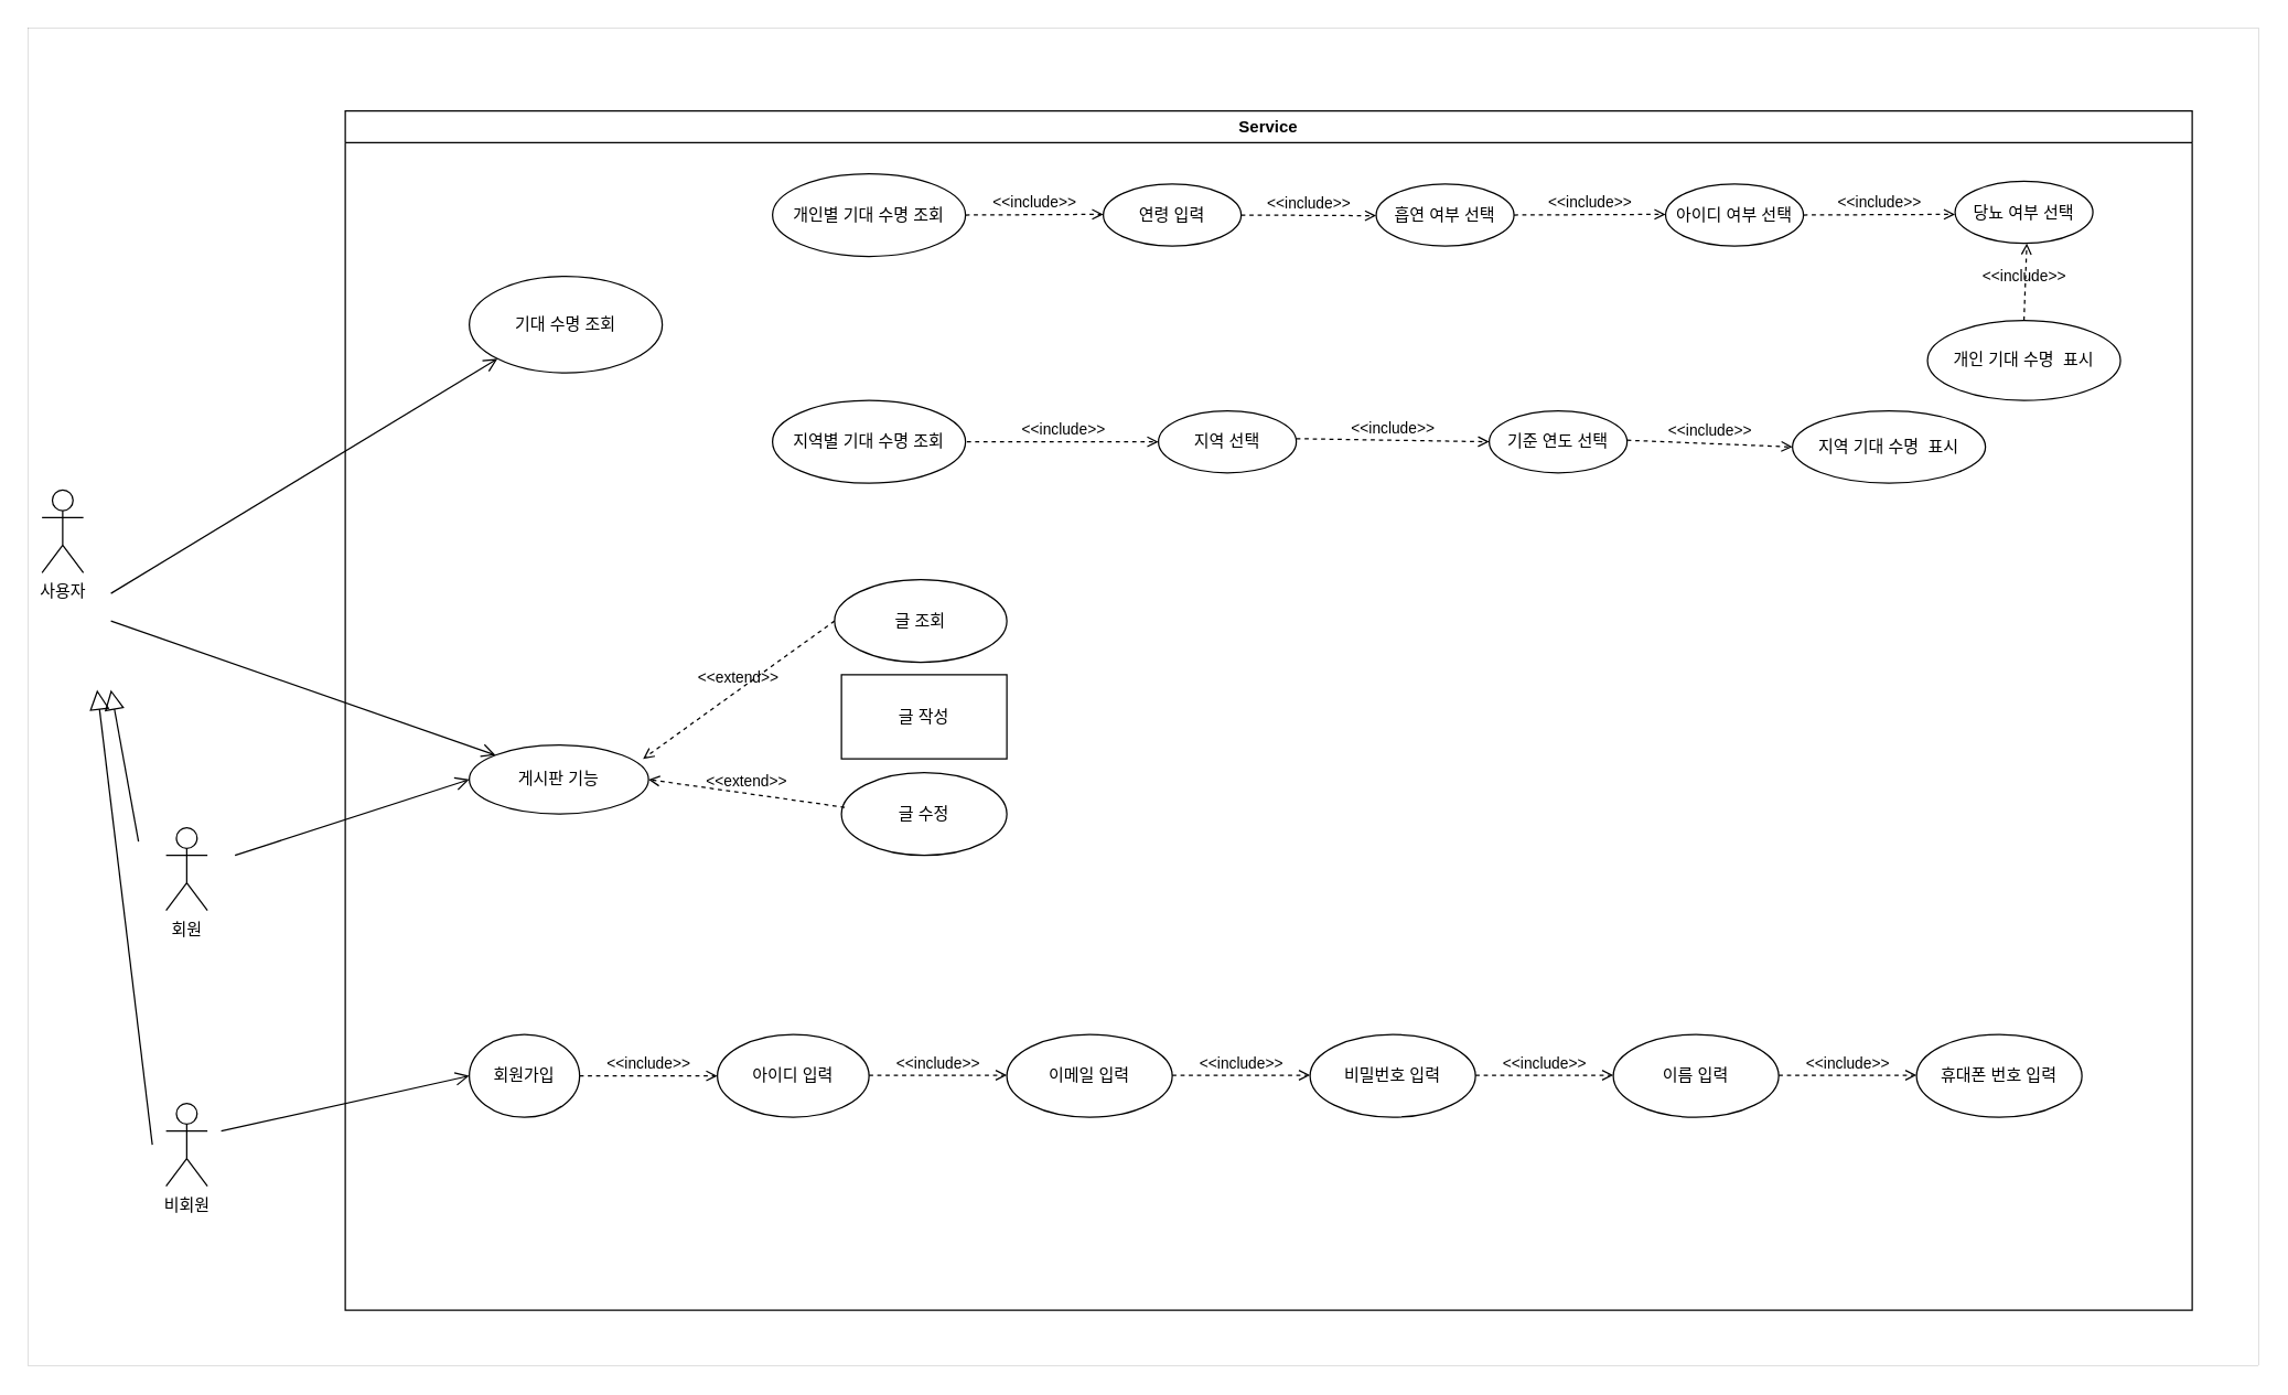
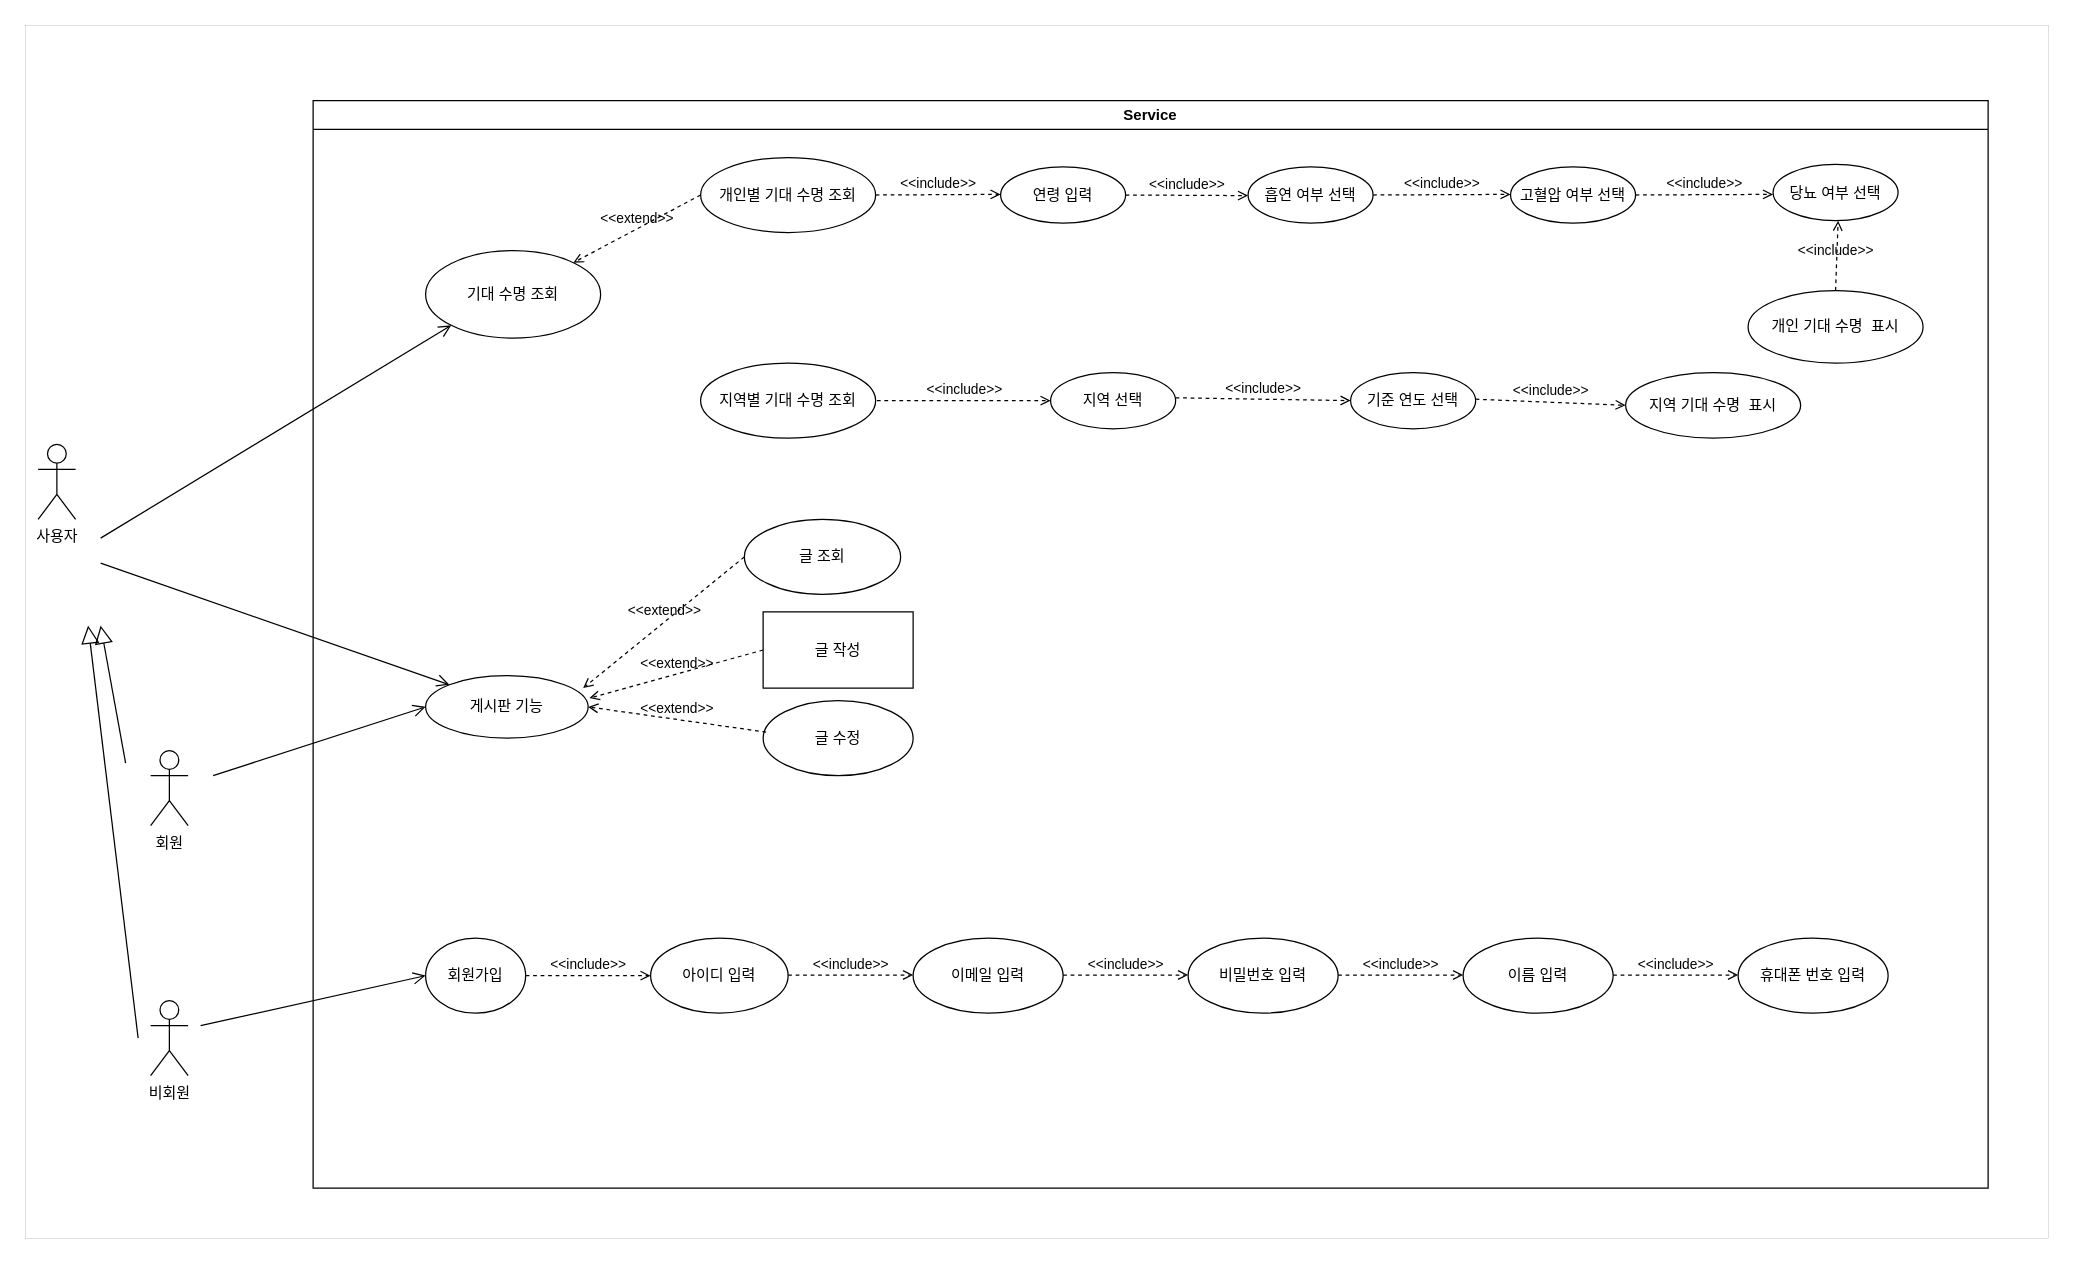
  <mxCell id="0" />
  <mxCell id="1" parent="0" />
  <mxCell id="2" value="" style="rounded=0;whiteSpace=wrap;html=1;strokeWidth=0;" parent="1" vertex="1"><mxGeometry x="20" y="20" width="1617.96" height="970" as="geometry" /></mxCell>
  <mxCell id="3" value="Service" style="swimlane;whiteSpace=wrap;html=1;" parent="1" vertex="1"><mxGeometry x="250" y="80" width="1340" height="870" as="geometry" /></mxCell>
  <mxCell id="4" value="개인별 기대 수명 조회" style="ellipse;whiteSpace=wrap;html=1;" parent="3" vertex="1"><mxGeometry x="310" y="45.5" width="140" height="60" as="geometry" /></mxCell>
  <mxCell id="5" value="사용자" style="shape=umlActor;verticalLabelPosition=bottom;verticalAlign=top;html=1;outlineConnect=0;" parent="1" vertex="1"><mxGeometry x="30" y="355" width="30" height="60" as="geometry" /></mxCell>
  <mxCell id="6" value="지역별 기대 수명 조회" style="ellipse;whiteSpace=wrap;html=1;" parent="1" vertex="1"><mxGeometry x="560" y="290" width="140" height="60" as="geometry" /></mxCell>
  <mxCell id="7" value="지역 선택" style="ellipse;whiteSpace=wrap;html=1;" parent="1" vertex="1"><mxGeometry x="840" y="297.5" width="100" height="45" as="geometry" /></mxCell>
  <mxCell id="8" value="&amp;lt;&amp;lt;include&amp;gt;&amp;gt;" style="html=1;verticalAlign=bottom;labelBackgroundColor=none;endArrow=open;endFill=0;dashed=1;rounded=0;entryX=0;entryY=0.5;entryDx=0;entryDy=0;" parent="1" target="7" edge="1"><mxGeometry width="160" relative="1" as="geometry"><mxPoint x="701" y="320" as="sourcePoint" /><mxPoint x="840" y="326.25" as="targetPoint" /></mxGeometry></mxCell>
  <mxCell id="9" value="기준 연도 선택" style="ellipse;whiteSpace=wrap;html=1;" parent="1" vertex="1"><mxGeometry x="1080" y="297.5" width="100" height="45" as="geometry" /></mxCell>
  <mxCell id="10" value="&amp;lt;&amp;lt;include&amp;gt;&amp;gt;" style="html=1;verticalAlign=bottom;labelBackgroundColor=none;endArrow=open;endFill=0;dashed=1;rounded=0;exitX=1;exitY=0.5;exitDx=0;exitDy=0;" parent="1" source="4" edge="1"><mxGeometry width="160" relative="1" as="geometry"><mxPoint x="720" y="155" as="sourcePoint" /><mxPoint x="800" y="155" as="targetPoint" /></mxGeometry></mxCell>
  <mxCell id="11" value="연령 입력" style="ellipse;whiteSpace=wrap;html=1;" parent="1" vertex="1"><mxGeometry x="800" y="133" width="100" height="45" as="geometry" /></mxCell>
  <mxCell id="12" value="&amp;lt;&amp;lt;include&amp;gt;&amp;gt;" style="html=1;verticalAlign=bottom;labelBackgroundColor=none;endArrow=open;endFill=0;dashed=1;rounded=0;exitX=1;exitY=0.5;exitDx=0;exitDy=0;" parent="1" source="11" edge="1"><mxGeometry width="160" relative="1" as="geometry"><mxPoint x="647.96" y="191.54" as="sourcePoint" /><mxPoint x="997.96" y="156" as="targetPoint" /></mxGeometry></mxCell>
  <mxCell id="13" value="흡연 여부 선택" style="ellipse;whiteSpace=wrap;html=1;" parent="1" vertex="1"><mxGeometry x="997.96" y="133" width="100" height="45" as="geometry" /></mxCell>
  <mxCell id="14" value="&amp;lt;&amp;lt;include&amp;gt;&amp;gt;" style="html=1;verticalAlign=bottom;labelBackgroundColor=none;endArrow=open;endFill=0;dashed=1;rounded=0;exitX=1;exitY=0.5;exitDx=0;exitDy=0;" parent="1" source="13" edge="1"><mxGeometry width="160" relative="1" as="geometry"><mxPoint x="650" y="193" as="sourcePoint" /><mxPoint x="1207.96" y="155" as="targetPoint" /></mxGeometry></mxCell>
- <mxCell id="15" value="아이디 여부 선택" style="ellipse;whiteSpace=wrap;html=1;" parent="1" vertex="1"><mxGeometry x="1207.96" y="133" width="100" height="45" as="geometry" /></mxCell>
+ <mxCell id="15" value="고혈압 여부 선택" style="ellipse;whiteSpace=wrap;html=1;" parent="1" vertex="1"><mxGeometry x="1207.96" y="133" width="100" height="45" as="geometry" /></mxCell>
  <mxCell id="16" value="당뇨 여부 선택" style="ellipse;whiteSpace=wrap;html=1;" parent="1" vertex="1"><mxGeometry x="1417.96" y="131" width="100" height="45" as="geometry" /></mxCell>
  <mxCell id="17" value="" style="endArrow=open;startArrow=none;endFill=0;startFill=0;endSize=8;html=1;verticalAlign=bottom;labelBackgroundColor=none;strokeWidth=1;rounded=0;entryX=0;entryY=1;entryDx=0;entryDy=0;" parent="1" target="19" edge="1"><mxGeometry width="160" relative="1" as="geometry"><mxPoint x="80" y="430" as="sourcePoint" /><mxPoint x="340" y="360" as="targetPoint" /></mxGeometry></mxCell>
  <mxCell id="18" value="&amp;lt;&amp;lt;include&amp;gt;&amp;gt;" style="html=1;verticalAlign=bottom;labelBackgroundColor=none;endArrow=open;endFill=0;dashed=1;rounded=0;exitX=1;exitY=0.5;exitDx=0;exitDy=0;" parent="1" edge="1"><mxGeometry width="160" relative="1" as="geometry"><mxPoint x="1307.96" y="155.5" as="sourcePoint" /><mxPoint x="1417.96" y="155" as="targetPoint" /></mxGeometry></mxCell>
  <mxCell id="19" value="기대 수명 조회" style="ellipse;whiteSpace=wrap;html=1;" parent="1" vertex="1"><mxGeometry x="340" y="200" width="140" height="70" as="geometry" /></mxCell>
+ <mxCell id="20" value="&amp;lt;&amp;lt;extend&amp;gt;&amp;gt;" style="html=1;verticalAlign=bottom;labelBackgroundColor=none;endArrow=open;endFill=0;dashed=1;rounded=0;exitX=0;exitY=0.5;exitDx=0;exitDy=0;" parent="1" source="4" target="19" edge="1"><mxGeometry width="160" relative="1" as="geometry"><mxPoint x="500" y="230" as="sourcePoint" /><mxPoint x="660" y="230" as="targetPoint" /></mxGeometry></mxCell>
  <mxCell id="21" value="&amp;lt;&amp;lt;include&amp;gt;&amp;gt;" style="html=1;verticalAlign=bottom;labelBackgroundColor=none;endArrow=open;endFill=0;dashed=1;rounded=0;exitX=1.018;exitY=0.6;exitDx=0;exitDy=0;exitPerimeter=0;entryX=0;entryY=0.5;entryDx=0;entryDy=0;" parent="1" target="9" edge="1"><mxGeometry width="160" relative="1" as="geometry"><mxPoint x="940" y="317.75" as="sourcePoint" /><mxPoint x="1067.3" y="355.25" as="targetPoint" /></mxGeometry></mxCell>
  <mxCell id="22" value="지역 기대 수명&amp;nbsp; 표시" style="ellipse;whiteSpace=wrap;html=1;" parent="1" vertex="1"><mxGeometry x="1300" y="297.5" width="140" height="52.5" as="geometry" /></mxCell>
  <mxCell id="23" value="&amp;lt;&amp;lt;include&amp;gt;&amp;gt;" style="html=1;verticalAlign=bottom;labelBackgroundColor=none;endArrow=open;endFill=0;dashed=1;rounded=0;exitX=1.018;exitY=0.6;exitDx=0;exitDy=0;exitPerimeter=0;entryX=0;entryY=0.5;entryDx=0;entryDy=0;" parent="1" target="22" edge="1"><mxGeometry width="160" relative="1" as="geometry"><mxPoint x="1180" y="318.88" as="sourcePoint" /><mxPoint x="1280" y="321" as="targetPoint" /></mxGeometry></mxCell>
  <mxCell id="24" value="개인 기대 수명&amp;nbsp; 표시" style="ellipse;whiteSpace=wrap;html=1;" parent="1" vertex="1"><mxGeometry x="1397.96" y="232" width="140" height="58" as="geometry" /></mxCell>
  <mxCell id="25" value="&amp;lt;&amp;lt;include&amp;gt;&amp;gt;" style="html=1;verticalAlign=bottom;labelBackgroundColor=none;endArrow=open;endFill=0;dashed=1;rounded=0;exitX=0.5;exitY=0;exitDx=0;exitDy=0;" parent="1" source="24" edge="1"><mxGeometry x="-0.18" y="1" width="160" relative="1" as="geometry"><mxPoint x="1360" y="176.5" as="sourcePoint" /><mxPoint x="1470" y="176" as="targetPoint" /><mxPoint as="offset" /></mxGeometry></mxCell>
  <mxCell id="26" value="회원" style="shape=umlActor;verticalLabelPosition=bottom;verticalAlign=top;html=1;outlineConnect=0;" parent="1" vertex="1"><mxGeometry x="120" y="600" width="30" height="60" as="geometry" /></mxCell>
  <mxCell id="27" value="비회원" style="shape=umlActor;verticalLabelPosition=bottom;verticalAlign=top;html=1;outlineConnect=0;" parent="1" vertex="1"><mxGeometry x="120" y="800" width="30" height="60" as="geometry" /></mxCell>
  <mxCell id="28" value="" style="edgeStyle=none;html=1;endSize=12;endArrow=block;endFill=0;rounded=0;" parent="1" edge="1"><mxGeometry width="160" relative="1" as="geometry"><mxPoint x="100" y="610" as="sourcePoint" /><mxPoint x="80" y="500" as="targetPoint" /></mxGeometry></mxCell>
  <mxCell id="29" value="" style="edgeStyle=none;html=1;endSize=12;endArrow=block;endFill=0;rounded=0;" parent="1" edge="1"><mxGeometry width="160" relative="1" as="geometry"><mxPoint x="110" y="830" as="sourcePoint" /><mxPoint x="70" y="500" as="targetPoint" /></mxGeometry></mxCell>
  <mxCell id="30" value="회원가입" style="ellipse;whiteSpace=wrap;html=1;" parent="1" vertex="1"><mxGeometry x="340" y="750" width="80" height="60" as="geometry" /></mxCell>
  <mxCell id="31" value="" style="endArrow=open;startArrow=none;endFill=0;startFill=0;endSize=8;html=1;verticalAlign=bottom;labelBackgroundColor=none;strokeWidth=1;rounded=0;entryX=0;entryY=0.5;entryDx=0;entryDy=0;" parent="1" target="30" edge="1"><mxGeometry width="160" relative="1" as="geometry"><mxPoint x="160" y="820" as="sourcePoint" /><mxPoint x="310.503" y="719.999" as="targetPoint" /></mxGeometry></mxCell>
  <mxCell id="32" value="게시판 기능" style="ellipse;whiteSpace=wrap;html=1;" parent="1" vertex="1"><mxGeometry x="340" y="540" width="130" height="50" as="geometry" /></mxCell>
  <mxCell id="33" value="" style="endArrow=open;startArrow=none;endFill=0;startFill=0;endSize=8;html=1;verticalAlign=bottom;labelBackgroundColor=none;strokeWidth=1;rounded=0;entryX=0;entryY=0.5;entryDx=0;entryDy=0;" parent="1" target="32" edge="1"><mxGeometry width="160" relative="1" as="geometry"><mxPoint x="170" y="620" as="sourcePoint" /><mxPoint x="380" y="639.75" as="targetPoint" /></mxGeometry></mxCell>
  <mxCell id="34" value="&amp;lt;&amp;lt;include&amp;gt;&amp;gt;" style="html=1;verticalAlign=bottom;labelBackgroundColor=none;endArrow=open;endFill=0;dashed=1;rounded=0;exitX=1;exitY=0.5;exitDx=0;exitDy=0;" parent="1" source="30" edge="1"><mxGeometry width="160" relative="1" as="geometry"><mxPoint x="490" y="779.5" as="sourcePoint" /><mxPoint x="520" y="780" as="targetPoint" /></mxGeometry></mxCell>
  <mxCell id="35" value="아이디 입력" style="ellipse;whiteSpace=wrap;html=1;" parent="1" vertex="1"><mxGeometry x="520" y="750" width="110" height="60" as="geometry" /></mxCell>
  <mxCell id="36" value="이메일 입력" style="ellipse;whiteSpace=wrap;html=1;" parent="1" vertex="1"><mxGeometry x="730" y="750" width="120" height="60" as="geometry" /></mxCell>
  <mxCell id="37" value="비밀번호 입력" style="ellipse;whiteSpace=wrap;html=1;" parent="1" vertex="1"><mxGeometry x="950" y="750" width="120" height="60" as="geometry" /></mxCell>
  <mxCell id="38" value="이름 입력" style="ellipse;whiteSpace=wrap;html=1;" parent="1" vertex="1"><mxGeometry x="1170" y="750" width="120" height="60" as="geometry" /></mxCell>
  <mxCell id="39" value="휴대폰 번호 입력" style="ellipse;whiteSpace=wrap;html=1;" parent="1" vertex="1"><mxGeometry x="1390" y="750" width="120" height="60" as="geometry" /></mxCell>
  <mxCell id="40" value="&amp;lt;&amp;lt;include&amp;gt;&amp;gt;" style="html=1;verticalAlign=bottom;labelBackgroundColor=none;endArrow=open;endFill=0;dashed=1;rounded=0;exitX=1;exitY=0.5;exitDx=0;exitDy=0;" parent="1" edge="1"><mxGeometry width="160" relative="1" as="geometry"><mxPoint x="630" y="779.5" as="sourcePoint" /><mxPoint x="730" y="779.5" as="targetPoint" /></mxGeometry></mxCell>
  <mxCell id="41" value="&amp;lt;&amp;lt;include&amp;gt;&amp;gt;" style="html=1;verticalAlign=bottom;labelBackgroundColor=none;endArrow=open;endFill=0;dashed=1;rounded=0;exitX=1;exitY=0.5;exitDx=0;exitDy=0;" parent="1" edge="1"><mxGeometry width="160" relative="1" as="geometry"><mxPoint x="850" y="779.5" as="sourcePoint" /><mxPoint x="950" y="779.5" as="targetPoint" /></mxGeometry></mxCell>
  <mxCell id="42" value="&amp;lt;&amp;lt;include&amp;gt;&amp;gt;" style="html=1;verticalAlign=bottom;labelBackgroundColor=none;endArrow=open;endFill=0;dashed=1;rounded=0;exitX=1;exitY=0.5;exitDx=0;exitDy=0;" parent="1" edge="1"><mxGeometry width="160" relative="1" as="geometry"><mxPoint x="1070" y="779.5" as="sourcePoint" /><mxPoint x="1170" y="779.5" as="targetPoint" /></mxGeometry></mxCell>
  <mxCell id="43" value="&amp;lt;&amp;lt;include&amp;gt;&amp;gt;" style="html=1;verticalAlign=bottom;labelBackgroundColor=none;endArrow=open;endFill=0;dashed=1;rounded=0;exitX=1;exitY=0.5;exitDx=0;exitDy=0;" parent="1" edge="1"><mxGeometry width="160" relative="1" as="geometry"><mxPoint x="1290" y="779.5" as="sourcePoint" /><mxPoint x="1390" y="779.5" as="targetPoint" /></mxGeometry></mxCell>
  <mxCell id="44" value="글 작성" style="whiteSpace=wrap;html=1;rounded=0;" parent="1" vertex="1"><mxGeometry x="610" y="489" width="120" height="61" as="geometry" /></mxCell>
  <mxCell id="45" value="글 수정" style="ellipse;whiteSpace=wrap;html=1;" parent="1" vertex="1"><mxGeometry x="610" y="560" width="120" height="60" as="geometry" /></mxCell>
  <mxCell id="46" value="" style="endArrow=open;startArrow=none;endFill=0;startFill=0;endSize=8;html=1;verticalAlign=bottom;labelBackgroundColor=none;strokeWidth=1;rounded=0;entryX=0;entryY=0;entryDx=0;entryDy=0;" parent="1" target="32" edge="1"><mxGeometry width="160" relative="1" as="geometry"><mxPoint x="80" y="450" as="sourcePoint" /><mxPoint x="240" y="420" as="targetPoint" /></mxGeometry></mxCell>
+ <mxCell id="47" value="&amp;lt;&amp;lt;extend&amp;gt;&amp;gt;" style="html=1;verticalAlign=bottom;labelBackgroundColor=none;endArrow=open;endFill=0;dashed=1;rounded=0;exitX=0;exitY=0.5;exitDx=0;exitDy=0;entryX=1.008;entryY=0.36;entryDx=0;entryDy=0;entryPerimeter=0;" parent="1" source="44" target="32" edge="1"><mxGeometry width="160" relative="1" as="geometry"><mxPoint x="573.9" y="504" as="sourcePoint" /><mxPoint x="479.995" y="558.16" as="targetPoint" /></mxGeometry></mxCell>
  <mxCell id="48" value="&amp;lt;&amp;lt;extend&amp;gt;&amp;gt;" style="html=1;verticalAlign=bottom;labelBackgroundColor=none;endArrow=open;endFill=0;dashed=1;rounded=0;exitX=0.02;exitY=0.42;exitDx=0;exitDy=0;exitPerimeter=0;entryX=1;entryY=0.5;entryDx=0;entryDy=0;" parent="1" source="45" target="32" edge="1"><mxGeometry width="160" relative="1" as="geometry"><mxPoint x="620" y="513.5" as="sourcePoint" /><mxPoint x="489.995" y="568.16" as="targetPoint" /></mxGeometry></mxCell>
- <mxCell id="49" value="글 조회" style="ellipse;whiteSpace=wrap;html=1;" parent="1" vertex="1"><mxGeometry x="605" y="420" width="125" height="60" as="geometry" /></mxCell>
+ <mxCell id="49" value="글 조회" style="ellipse;whiteSpace=wrap;html=1;" parent="1" vertex="1"><mxGeometry x="595" y="415" width="125" height="60" as="geometry" /></mxCell>
  <mxCell id="50" value="&amp;lt;&amp;lt;extend&amp;gt;&amp;gt;" style="html=1;verticalAlign=bottom;labelBackgroundColor=none;endArrow=open;endFill=0;dashed=1;rounded=0;exitX=0;exitY=0.5;exitDx=0;exitDy=0;entryX=1.008;entryY=0.36;entryDx=0;entryDy=0;entryPerimeter=0;" parent="1" source="49" edge="1"><mxGeometry width="160" relative="1" as="geometry"><mxPoint x="605" y="511.5" as="sourcePoint" /><mxPoint x="466.04" y="550" as="targetPoint" /></mxGeometry></mxCell>
